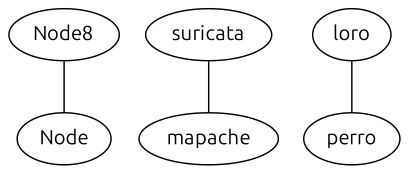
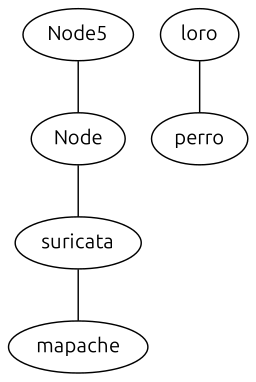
  graph {
    fontname=Ubuntu
    node [fontname=Ubuntu]
    edge [fontname=Ubuntu]
    n1 [label="Node"]
    n2 [label=suricata]
    n3 [label=mapache]
    n4 [label=loro]
    n5 [label=perro]
-   Node5 [label=Node8]
+   Node5
+   n1 -- n2
    n2 -- n3
    n4 -- n5
    Node5 -- n1
  }
